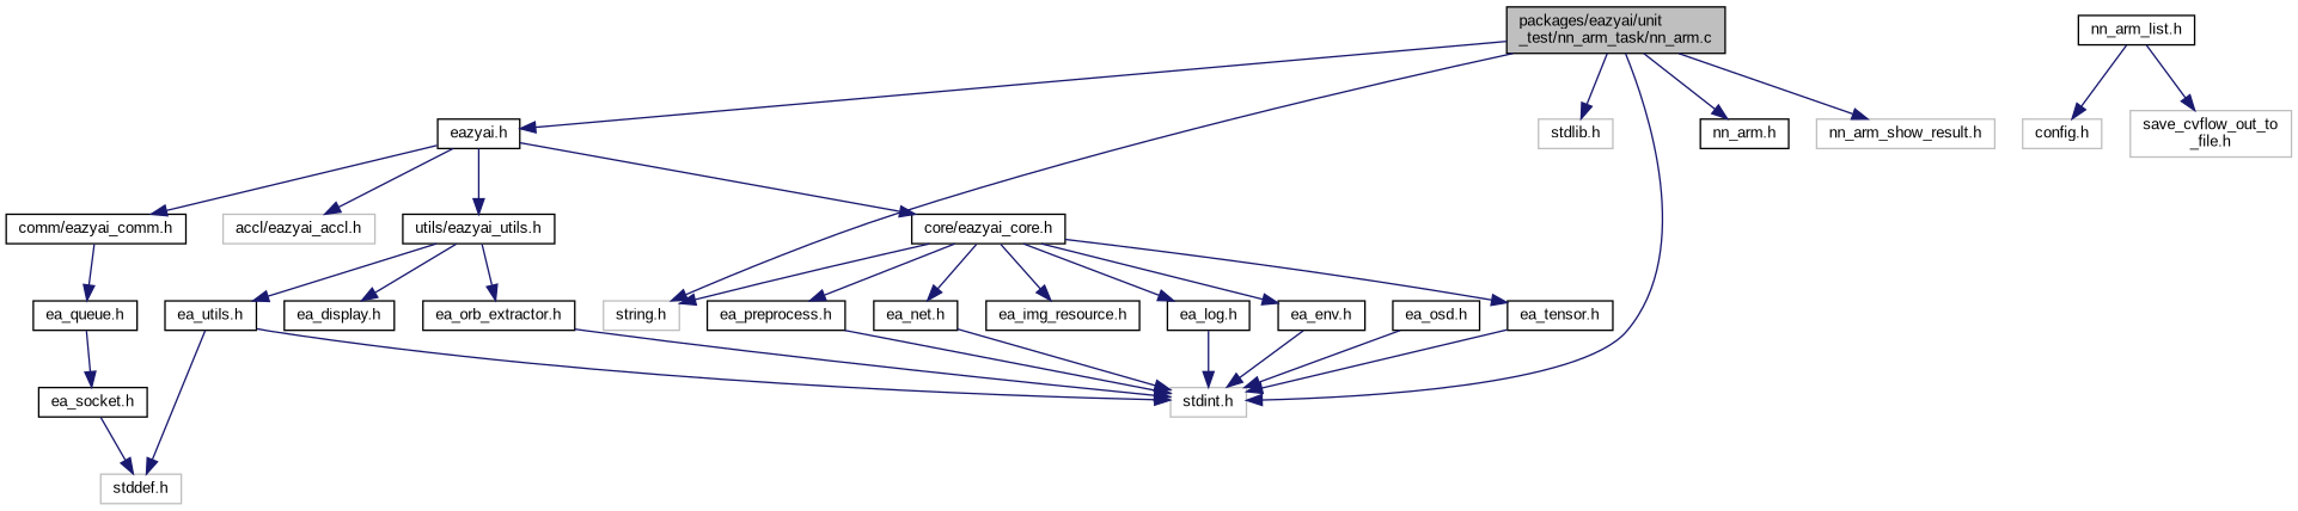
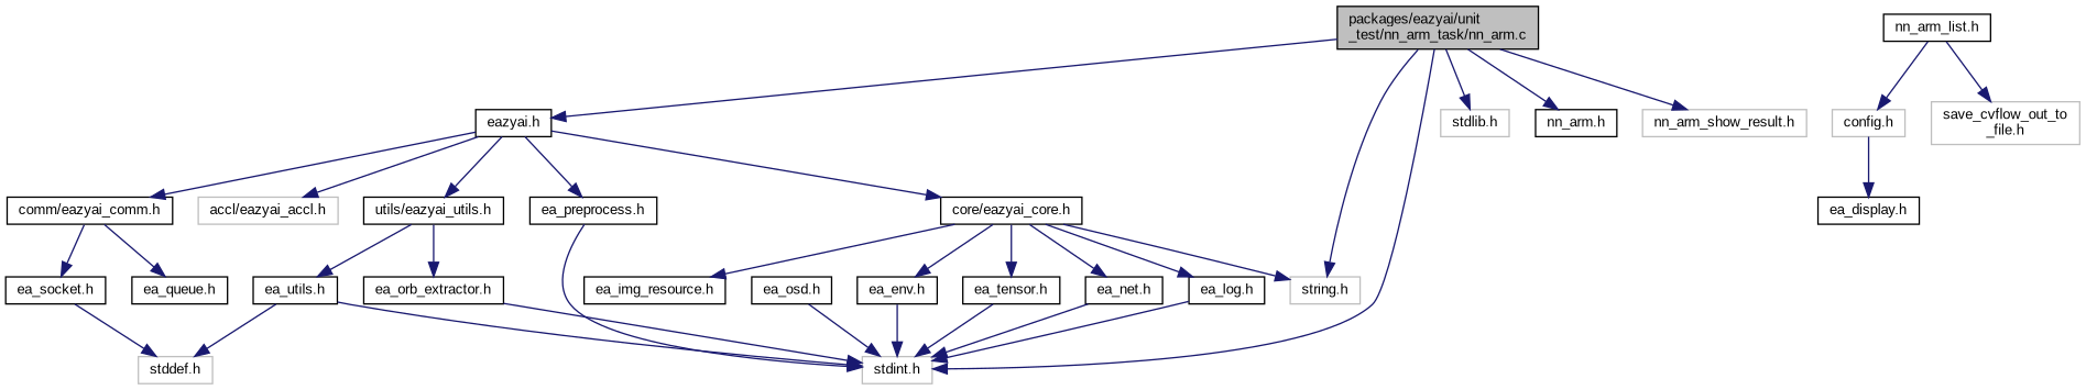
  digraph {
    fontname="Liberation Sans"
    node [color=black fontname="Liberation Sans" fontsize=10 shape=record]
    edge [color=midnightblue fontname="Liberation Sans" fontsize=10 labelfontname=Helvetica labelfontsize=10 style=solid]
    n1 [fillcolor=grey75 fontcolor=black height=0.2 label="packages/eazyai/unit\l_test/nn_arm_task/nn_arm.c" style=filled width=0.4]
    n2 [color=grey75 height=0.2 label="string.h" width=0.4]
    n3 [color=grey75 height=0.2 label="stdint.h" width=0.4]
    n4 [color=grey75 height=0.2 label="stdlib.h" width=0.4]
    n5 [height=0.2 label="eazyai.h" width=0.4]
    n6 [height=0.2 label="nn_arm.h" width=0.4]
    n7 [color=grey75 height=0.2 label="nn_arm_show_result.h" width=0.4]
    n8 [height=0.2 label="core/eazyai_core.h" width=0.4]
    n9 [height=0.2 label="utils/eazyai_utils.h" width=0.4]
    n10 [height=0.2 label="comm/eazyai_comm.h" width=0.4]
    n11 [color=grey75 height=0.2 label="accl/eazyai_accl.h" width=0.4]
    n12 [height=0.2 label="nn_arm_list.h" width=0.4]
    n13 [color=grey75 height=0.2 label="config.h" width=0.4]
    n14 [color=grey75 height=0.2 label="save_cvflow_out_to\l_file.h" width=0.4]
    n15 [height=0.2 label="ea_log.h" width=0.4]
    n16 [height=0.2 label="ea_env.h" width=0.4]
    n17 [height=0.2 label="ea_tensor.h" width=0.4]
    n18 [height=0.2 label="ea_img_resource.h" width=0.4]
    n19 [height=0.2 label="ea_preprocess.h" width=0.4]
    n20 [height=0.2 label="ea_net.h" width=0.4]
    n21 [height=0.2 label="ea_display.h" width=0.4]
    n22 [height=0.2 label="ea_utils.h" width=0.4]
    n23 [height=0.2 label="ea_orb_extractor.h" width=0.4]
    n24 [height=0.2 label="ea_queue.h" width=0.4]
    n25 [height=0.2 label="ea_socket.h" width=0.4]
    n26 [height=0.2 label="ea_osd.h" width=0.4]
    n27 [color=grey75 height=0.2 label="stddef.h" width=0.4]
    n1 -> n2
    n1 -> n3
    n1 -> n4
    n1 -> n5
    n1 -> n6
    n1 -> n7
    n5 -> n8
    n5 -> n9
    n5 -> n10
    n5 -> n11
    n8 -> n2
    n8 -> n15
    n8 -> n16
    n8 -> n17
    n8 -> n18
-   n8 -> n19
+   n5 -> n19
    n8 -> n20
-   n9 -> n21
+   n13 -> n21
    n9 -> n22
    n9 -> n23
    n10 -> n24
-   n24 -> n25
+   n10 -> n25
    n12 -> n13
    n12 -> n14
    n15 -> n3
    n16 -> n3
    n17 -> n3
    n19 -> n3
    n20 -> n3
    n22 -> n3
    n22 -> n27
    n23 -> n3
    n25 -> n27
    n26 -> n3
  }
